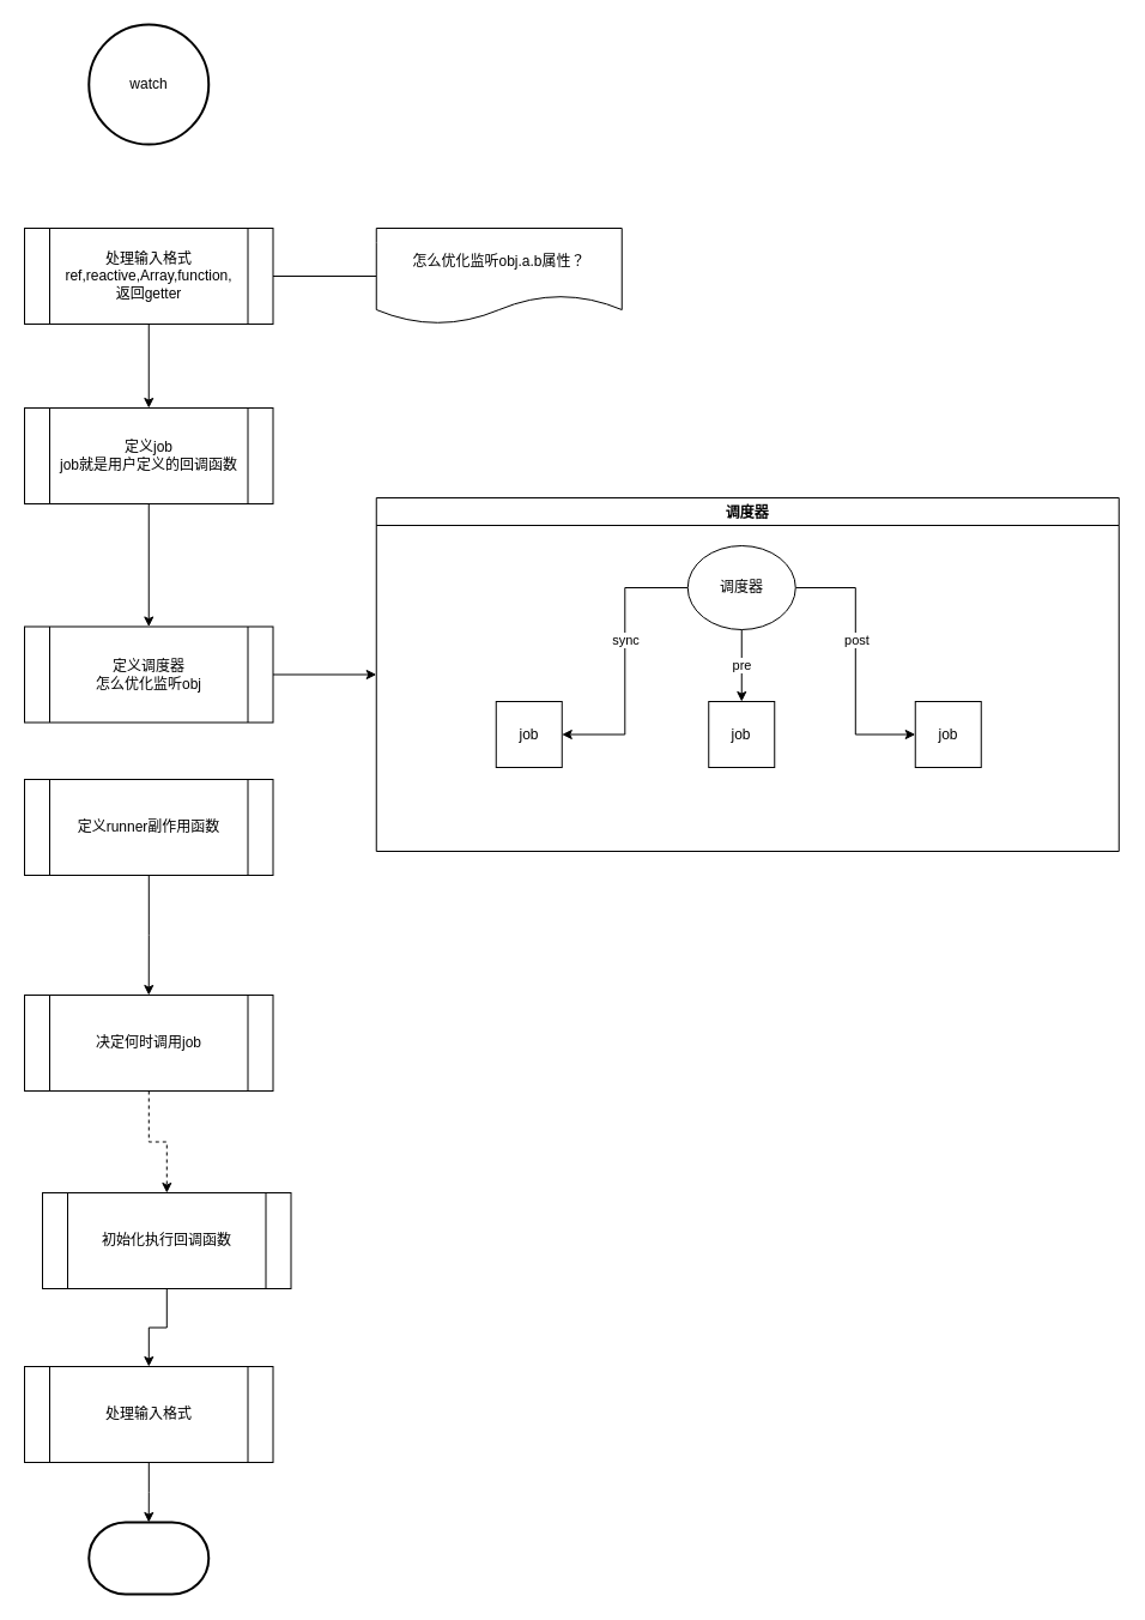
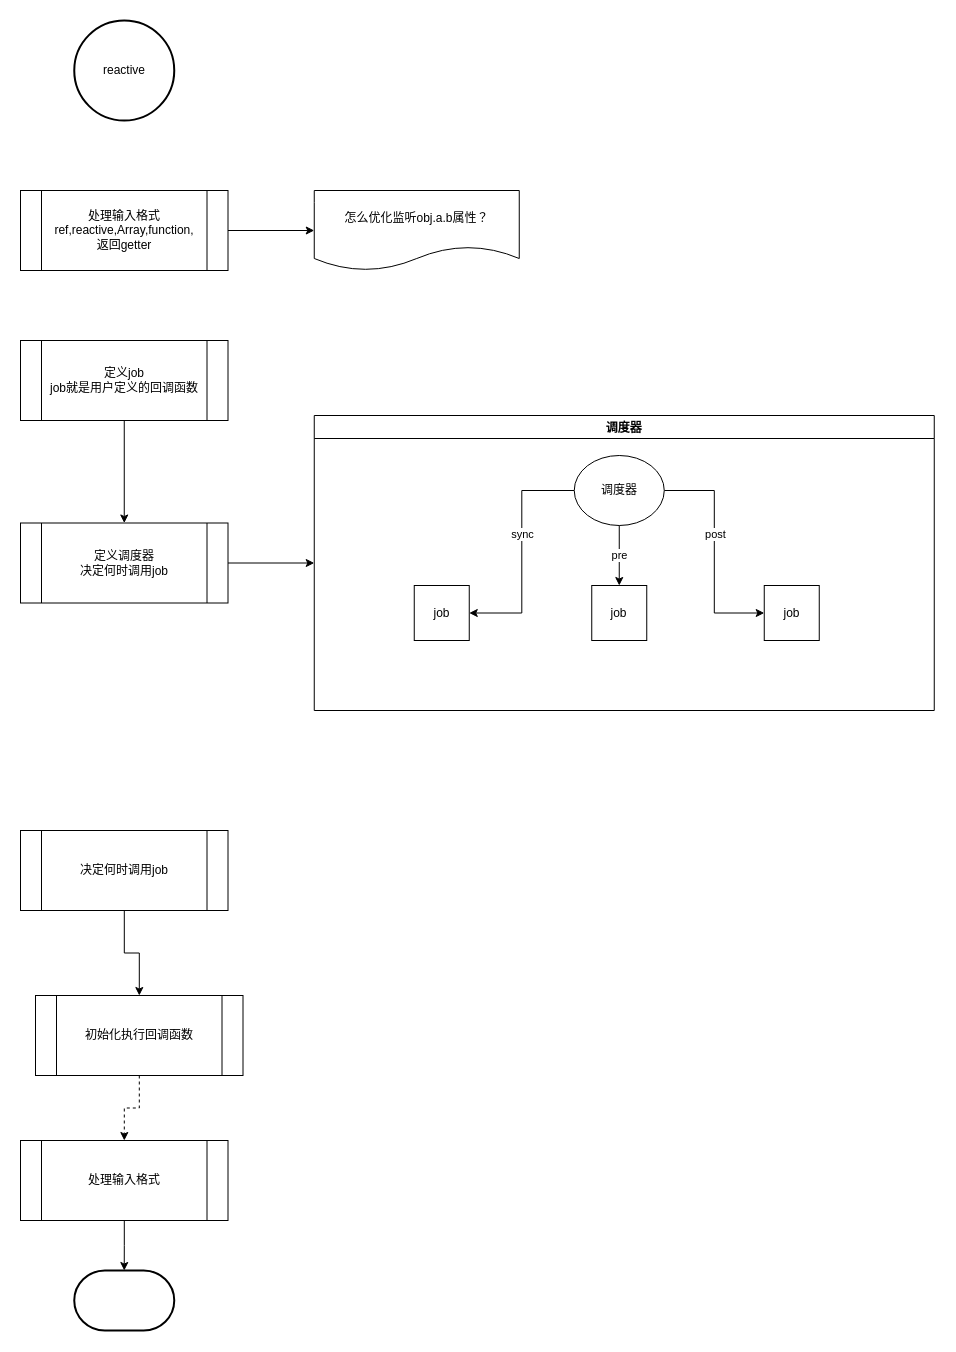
  <mxCell id="0" />
  <mxCell id="1" parent="0" />
- <mxCell id="2" value="" style="edgeStyle=orthogonalEdgeStyle;rounded=0;orthogonalLoop=1;jettySize=auto;html=1;endArrow=none;" edge="1" parent="1" source="4" target="5"><mxGeometry relative="1" as="geometry" /></mxCell>
- <mxCell id="3" value="" style="edgeStyle=orthogonalEdgeStyle;rounded=0;orthogonalLoop=1;jettySize=auto;html=1;" edge="1" parent="1" source="4" target="7"><mxGeometry relative="1" as="geometry" /></mxCell>
+ <mxCell id="2" value="" style="edgeStyle=orthogonalEdgeStyle;rounded=0;orthogonalLoop=1;jettySize=auto;html=1;" edge="1" parent="1" source="4" target="5"><mxGeometry relative="1" as="geometry" /></mxCell>
  <mxCell id="4" value="处理输入格式&lt;br&gt;ref,reactive,Array,function,&lt;br&gt;返回getter" style="shape=process;whiteSpace=wrap;html=1;backgroundOutline=1;" vertex="1" parent="1"><mxGeometry x="20" y="190" width="207.5" height="80" as="geometry" /></mxCell>
  <mxCell id="5" value="怎么优化监听obj.a.b属性？" style="shape=document;whiteSpace=wrap;html=1;boundedLbl=1;" vertex="1" parent="1"><mxGeometry x="313.75" y="190" width="205" height="80" as="geometry" /></mxCell>
  <mxCell id="6" value="" style="edgeStyle=orthogonalEdgeStyle;rounded=0;orthogonalLoop=1;jettySize=auto;html=1;" edge="1" parent="1" source="7" target="9"><mxGeometry relative="1" as="geometry" /></mxCell>
  <mxCell id="7" value="定义job&lt;br&gt;job就是用户定义的回调函数" style="shape=process;whiteSpace=wrap;html=1;backgroundOutline=1;" vertex="1" parent="1"><mxGeometry x="20" y="340" width="207.5" height="80" as="geometry" /></mxCell>
  <mxCell id="8" style="edgeStyle=orthogonalEdgeStyle;rounded=0;orthogonalLoop=1;jettySize=auto;html=1;entryX=0;entryY=0.5;entryDx=0;entryDy=0;" edge="1" parent="1" source="9" target="10"><mxGeometry relative="1" as="geometry" /></mxCell>
- <mxCell id="9" value="定义调度器&lt;br&gt;怎么优化监听obj" style="shape=process;whiteSpace=wrap;html=1;backgroundOutline=1;" vertex="1" parent="1"><mxGeometry x="20" y="522.5" width="207.5" height="80" as="geometry" /></mxCell>
+ <mxCell id="9" value="定义调度器&lt;br&gt;决定何时调用job" style="shape=process;whiteSpace=wrap;html=1;backgroundOutline=1;" vertex="1" parent="1"><mxGeometry x="20" y="522.5" width="207.5" height="80" as="geometry" /></mxCell>
  <mxCell id="10" value="调度器" style="swimlane;" vertex="1" parent="1"><mxGeometry x="313.75" y="415" width="620" height="295" as="geometry" /></mxCell>
  <mxCell id="11" style="edgeStyle=orthogonalEdgeStyle;rounded=0;orthogonalLoop=1;jettySize=auto;html=1;entryX=1;entryY=0.5;entryDx=0;entryDy=0;" edge="1" parent="10" source="16" target="17"><mxGeometry relative="1" as="geometry" /></mxCell>
  <mxCell id="12" value="sync" style="edgeLabel;html=1;align=center;verticalAlign=middle;resizable=0;points=[];" vertex="1" connectable="0" parent="11"><mxGeometry x="-0.16" relative="1" as="geometry"><mxPoint as="offset" /></mxGeometry></mxCell>
  <mxCell id="13" value="pre" style="edgeStyle=orthogonalEdgeStyle;rounded=0;orthogonalLoop=1;jettySize=auto;html=1;entryX=0.5;entryY=0;entryDx=0;entryDy=0;" edge="1" parent="10" source="16" target="18"><mxGeometry relative="1" as="geometry" /></mxCell>
  <mxCell id="14" style="edgeStyle=orthogonalEdgeStyle;rounded=0;orthogonalLoop=1;jettySize=auto;html=1;entryX=0;entryY=0.5;entryDx=0;entryDy=0;" edge="1" parent="10" source="16" target="19"><mxGeometry relative="1" as="geometry" /></mxCell>
  <mxCell id="15" value="post" style="edgeLabel;html=1;align=center;verticalAlign=middle;resizable=0;points=[];" vertex="1" connectable="0" parent="14"><mxGeometry x="-0.155" y="1" relative="1" as="geometry"><mxPoint as="offset" /></mxGeometry></mxCell>
  <mxCell id="16" value="调度器" style="ellipse;whiteSpace=wrap;html=1;" vertex="1" parent="10"><mxGeometry x="260" y="40" width="90" height="70" as="geometry" /></mxCell>
  <mxCell id="17" value="job" style="whiteSpace=wrap;html=1;aspect=fixed;" vertex="1" parent="10"><mxGeometry x="100" y="170" width="55" height="55" as="geometry" /></mxCell>
  <mxCell id="18" value="&lt;span&gt;job&lt;/span&gt;" style="whiteSpace=wrap;html=1;aspect=fixed;" vertex="1" parent="10"><mxGeometry x="277.5" y="170" width="55" height="55" as="geometry" /></mxCell>
  <mxCell id="19" value="&lt;span&gt;job&lt;/span&gt;" style="whiteSpace=wrap;html=1;aspect=fixed;" vertex="1" parent="10"><mxGeometry x="450" y="170" width="55" height="55" as="geometry" /></mxCell>
- <mxCell id="20" value="" style="edgeStyle=orthogonalEdgeStyle;rounded=0;orthogonalLoop=1;jettySize=auto;html=1;entryX=0.5;entryY=0;entryDx=0;entryDy=0;" edge="1" parent="1" source="21" target="23"><mxGeometry relative="1" as="geometry"><mxPoint x="123.75" y="780" as="targetPoint" /></mxGeometry></mxCell>
- <mxCell id="21" value="定义runner副作用函数" style="shape=process;whiteSpace=wrap;html=1;backgroundOutline=1;" vertex="1" parent="1"><mxGeometry x="20" y="650" width="207.5" height="80" as="geometry" /></mxCell>
- <mxCell id="22" value="" style="edgeStyle=orthogonalEdgeStyle;rounded=0;orthogonalLoop=1;jettySize=auto;html=1;dashed=1;" edge="1" parent="1" source="23" target="25"><mxGeometry relative="1" as="geometry" /></mxCell>
+ <mxCell id="22" value="" style="edgeStyle=orthogonalEdgeStyle;rounded=0;orthogonalLoop=1;jettySize=auto;html=1;" edge="1" parent="1" source="23" target="25"><mxGeometry relative="1" as="geometry" /></mxCell>
  <mxCell id="23" value="决定何时调用job" style="shape=process;whiteSpace=wrap;html=1;backgroundOutline=1;" vertex="1" parent="1"><mxGeometry x="20" y="830" width="207.5" height="80" as="geometry" /></mxCell>
- <mxCell id="24" value="" style="edgeStyle=orthogonalEdgeStyle;rounded=0;orthogonalLoop=1;jettySize=auto;html=1;" edge="1" parent="1" source="25" target="27"><mxGeometry relative="1" as="geometry" /></mxCell>
+ <mxCell id="24" value="" style="edgeStyle=orthogonalEdgeStyle;rounded=0;orthogonalLoop=1;jettySize=auto;html=1;dashed=1;" edge="1" parent="1" source="25" target="27"><mxGeometry relative="1" as="geometry" /></mxCell>
  <mxCell id="25" value="初始化执行回调函数" style="shape=process;whiteSpace=wrap;html=1;backgroundOutline=1;" vertex="1" parent="1"><mxGeometry x="35" y="995" width="207.5" height="80" as="geometry" /></mxCell>
  <mxCell id="26" style="edgeStyle=orthogonalEdgeStyle;rounded=0;orthogonalLoop=1;jettySize=auto;html=1;entryX=0.5;entryY=0;entryDx=0;entryDy=0;entryPerimeter=0;" edge="1" parent="1" source="27" target="28"><mxGeometry relative="1" as="geometry"><mxPoint x="123.75" y="1260" as="targetPoint" /></mxGeometry></mxCell>
  <mxCell id="27" value="处理输入格式" style="shape=process;whiteSpace=wrap;html=1;backgroundOutline=1;" vertex="1" parent="1"><mxGeometry x="20" y="1140" width="207.5" height="80" as="geometry" /></mxCell>
  <mxCell id="28" value="" style="strokeWidth=2;html=1;shape=mxgraph.flowchart.terminator;whiteSpace=wrap;" vertex="1" parent="1"><mxGeometry x="73.75" y="1270" width="100" height="60" as="geometry" /></mxCell>
- <mxCell id="29" value="&lt;span&gt;watch&lt;/span&gt;" style="strokeWidth=2;html=1;shape=mxgraph.flowchart.start_2;whiteSpace=wrap;" vertex="1" parent="1"><mxGeometry x="73.75" y="20" width="100" height="100" as="geometry" /></mxCell>
+ <mxCell id="29" value="&lt;span&gt;reactive&lt;/span&gt;" style="strokeWidth=2;html=1;shape=mxgraph.flowchart.start_2;whiteSpace=wrap;" vertex="1" parent="1"><mxGeometry x="73.75" y="20" width="100" height="100" as="geometry" /></mxCell>
